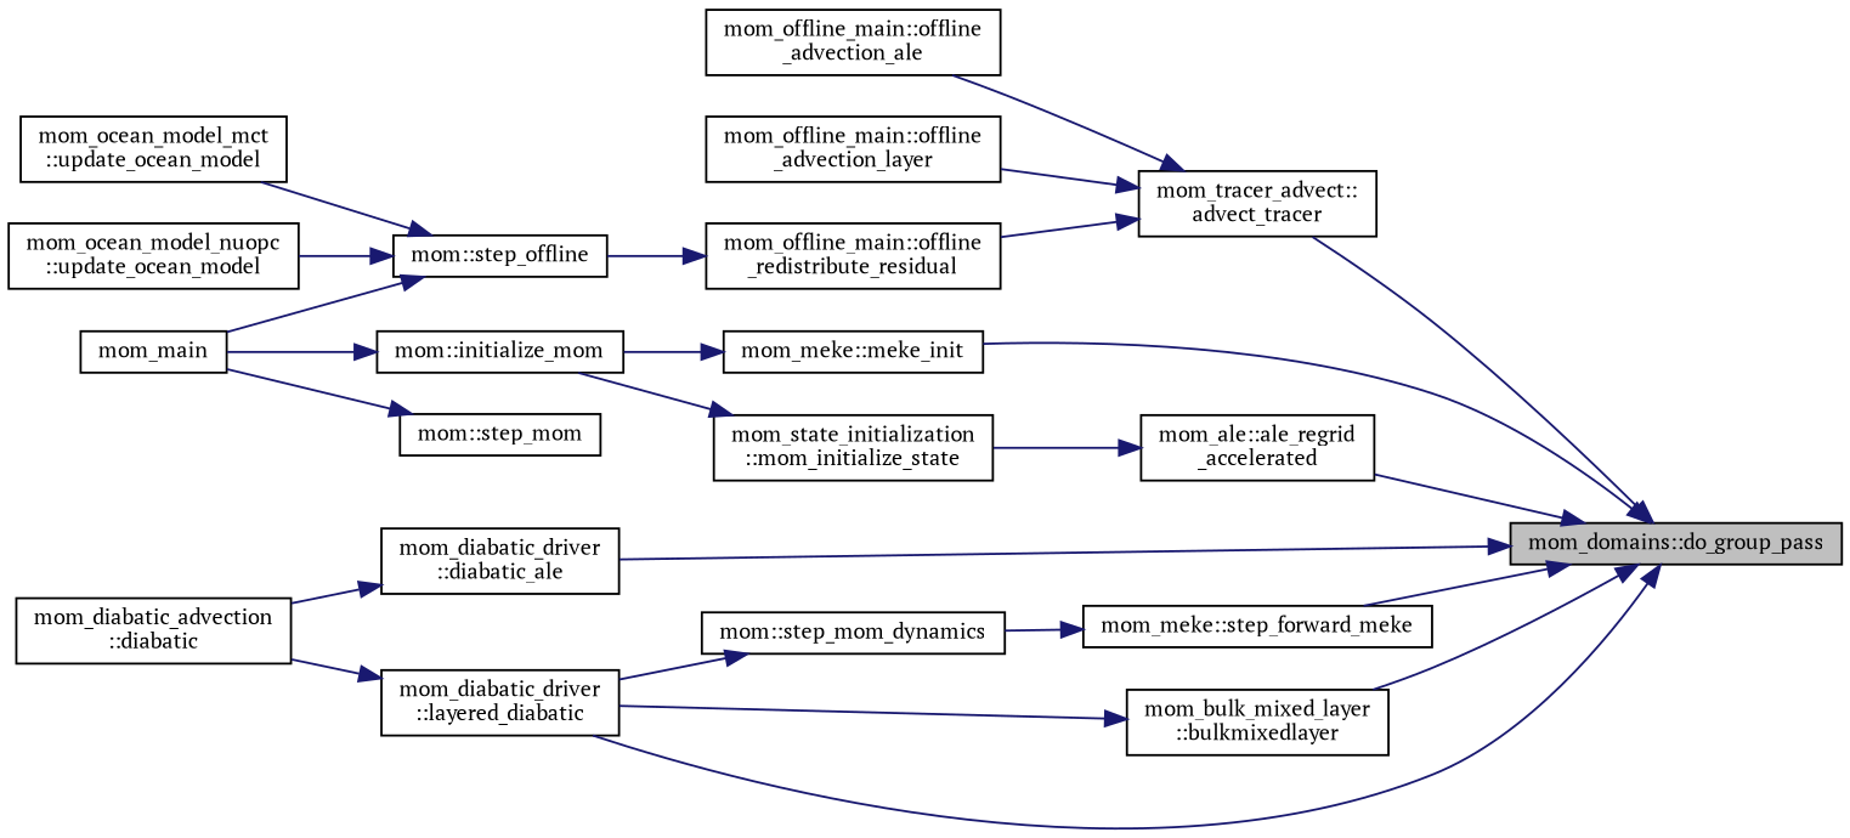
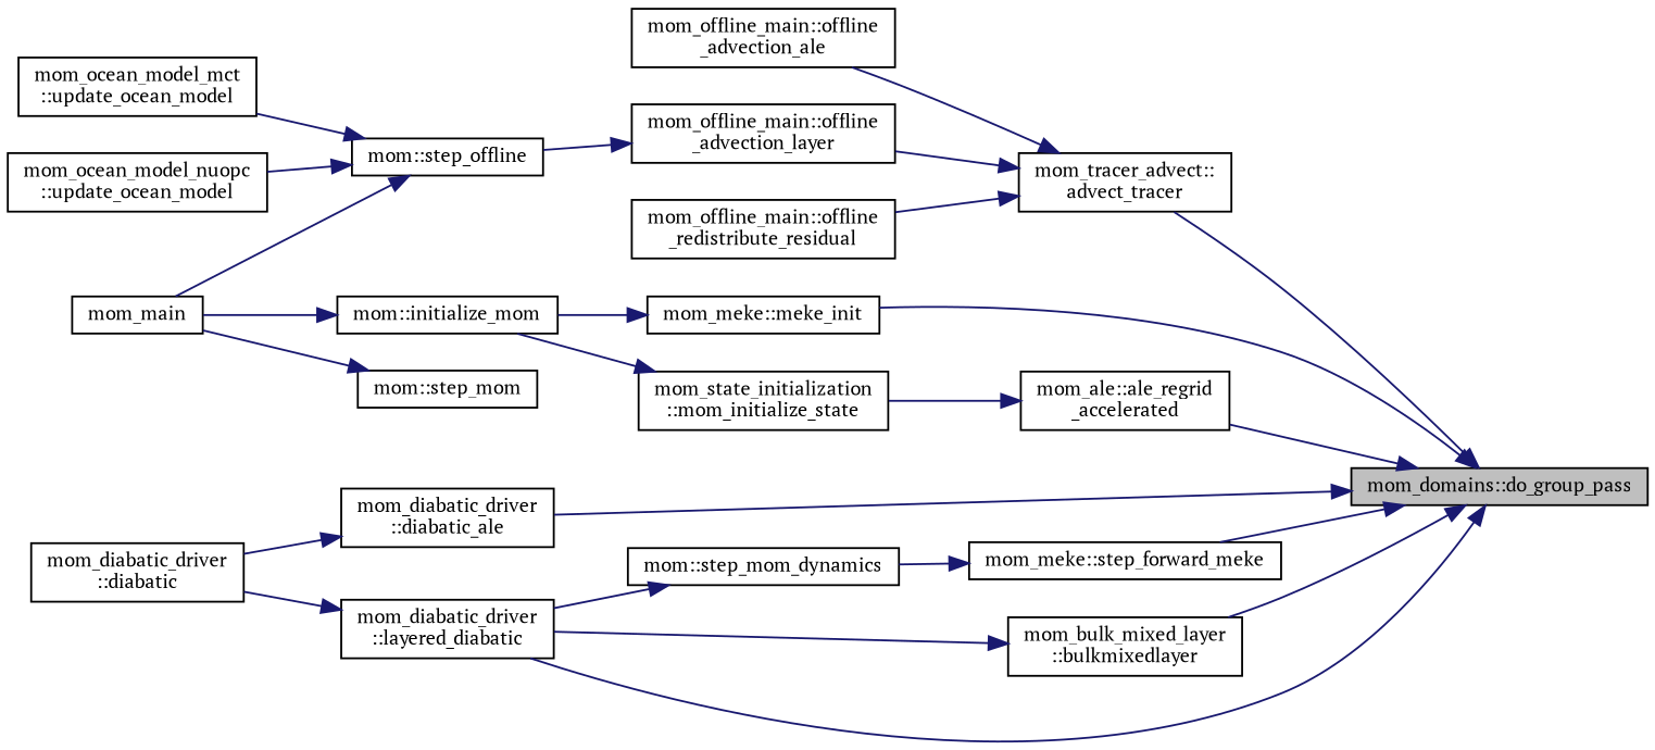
  digraph {
    fontname="PT Serif"
    rankdir=RL
    node [color=black fillcolor=white fontname="PT Serif" fontsize=10 shape=record style=filled]
    edge [color=midnightblue dir=back fontname="PT Serif" fontsize=10 labelfontname=Helvetica labelfontsize=10 style=solid]
    n1 [fillcolor=grey75 fontcolor=black height=0.2 label="mom_domains::do_group_pass" width=0.4]
    n2 [height=0.2 label="mom_tracer_advect::\ladvect_tracer" width=0.4]
    n3 [height=0.2 label="mom_ale::ale_regrid\l_accelerated" width=0.4]
    n4 [height=0.2 label="mom_bulk_mixed_layer\l::bulkmixedlayer" width=0.4]
    n5 [height=0.2 label="mom_diabatic_driver\l::layered_diabatic" width=0.4]
    n6 [height=0.2 label="mom_diabatic_driver\l::diabatic_ale" width=0.4]
    n7 [height=0.2 label="mom_meke::meke_init" width=0.4]
    n8 [height=0.2 label="mom_meke::step_forward_meke" width=0.4]
    n9 [height=0.2 label="mom_offline_main::offline\l_advection_ale" width=0.4]
    n10 [height=0.2 label="mom_offline_main::offline\l_advection_layer" width=0.4]
    n11 [height=0.2 label="mom_offline_main::offline\l_redistribute_residual" width=0.4]
    n12 [height=0.2 label="mom_state_initialization\l::mom_initialize_state" width=0.4]
-   n13 [height=0.2 label="mom_diabatic_advection\l::diabatic" width=0.4]
+   n13 [height=0.2 label="mom_diabatic_driver\l::diabatic" width=0.4]
    n14 [height=0.2 label="mom::initialize_mom" width=0.4]
    n15 [height=0.2 label="mom::step_mom_dynamics" width=0.4]
    n16 [height=0.2 label="mom::step_offline" width=0.4]
    n17 [height=0.2 label=mom_main width=0.4]
    n18 [height=0.2 label="mom_ocean_model_mct\l::update_ocean_model" width=0.4]
    n19 [height=0.2 label="mom_ocean_model_nuopc\l::update_ocean_model" width=0.4]
    n20 [height=0.2 label="mom::step_mom" width=0.4]
    n1 -> n2
    n1 -> n3
    n1 -> n4
    n1 -> n5
    n1 -> n6
    n1 -> n7
    n1 -> n8
    n2 -> n9
    n2 -> n10
    n2 -> n11
    n3 -> n12
    n4 -> n5
    n5 -> n13
    n6 -> n13
    n7 -> n14
    n8 -> n15
-   n11 -> n16
+   n10 -> n16
    n12 -> n14
    n14 -> n17
    n15 -> n5
    n16 -> n17
    n16 -> n18
    n16 -> n19
    n20 -> n17
  }
